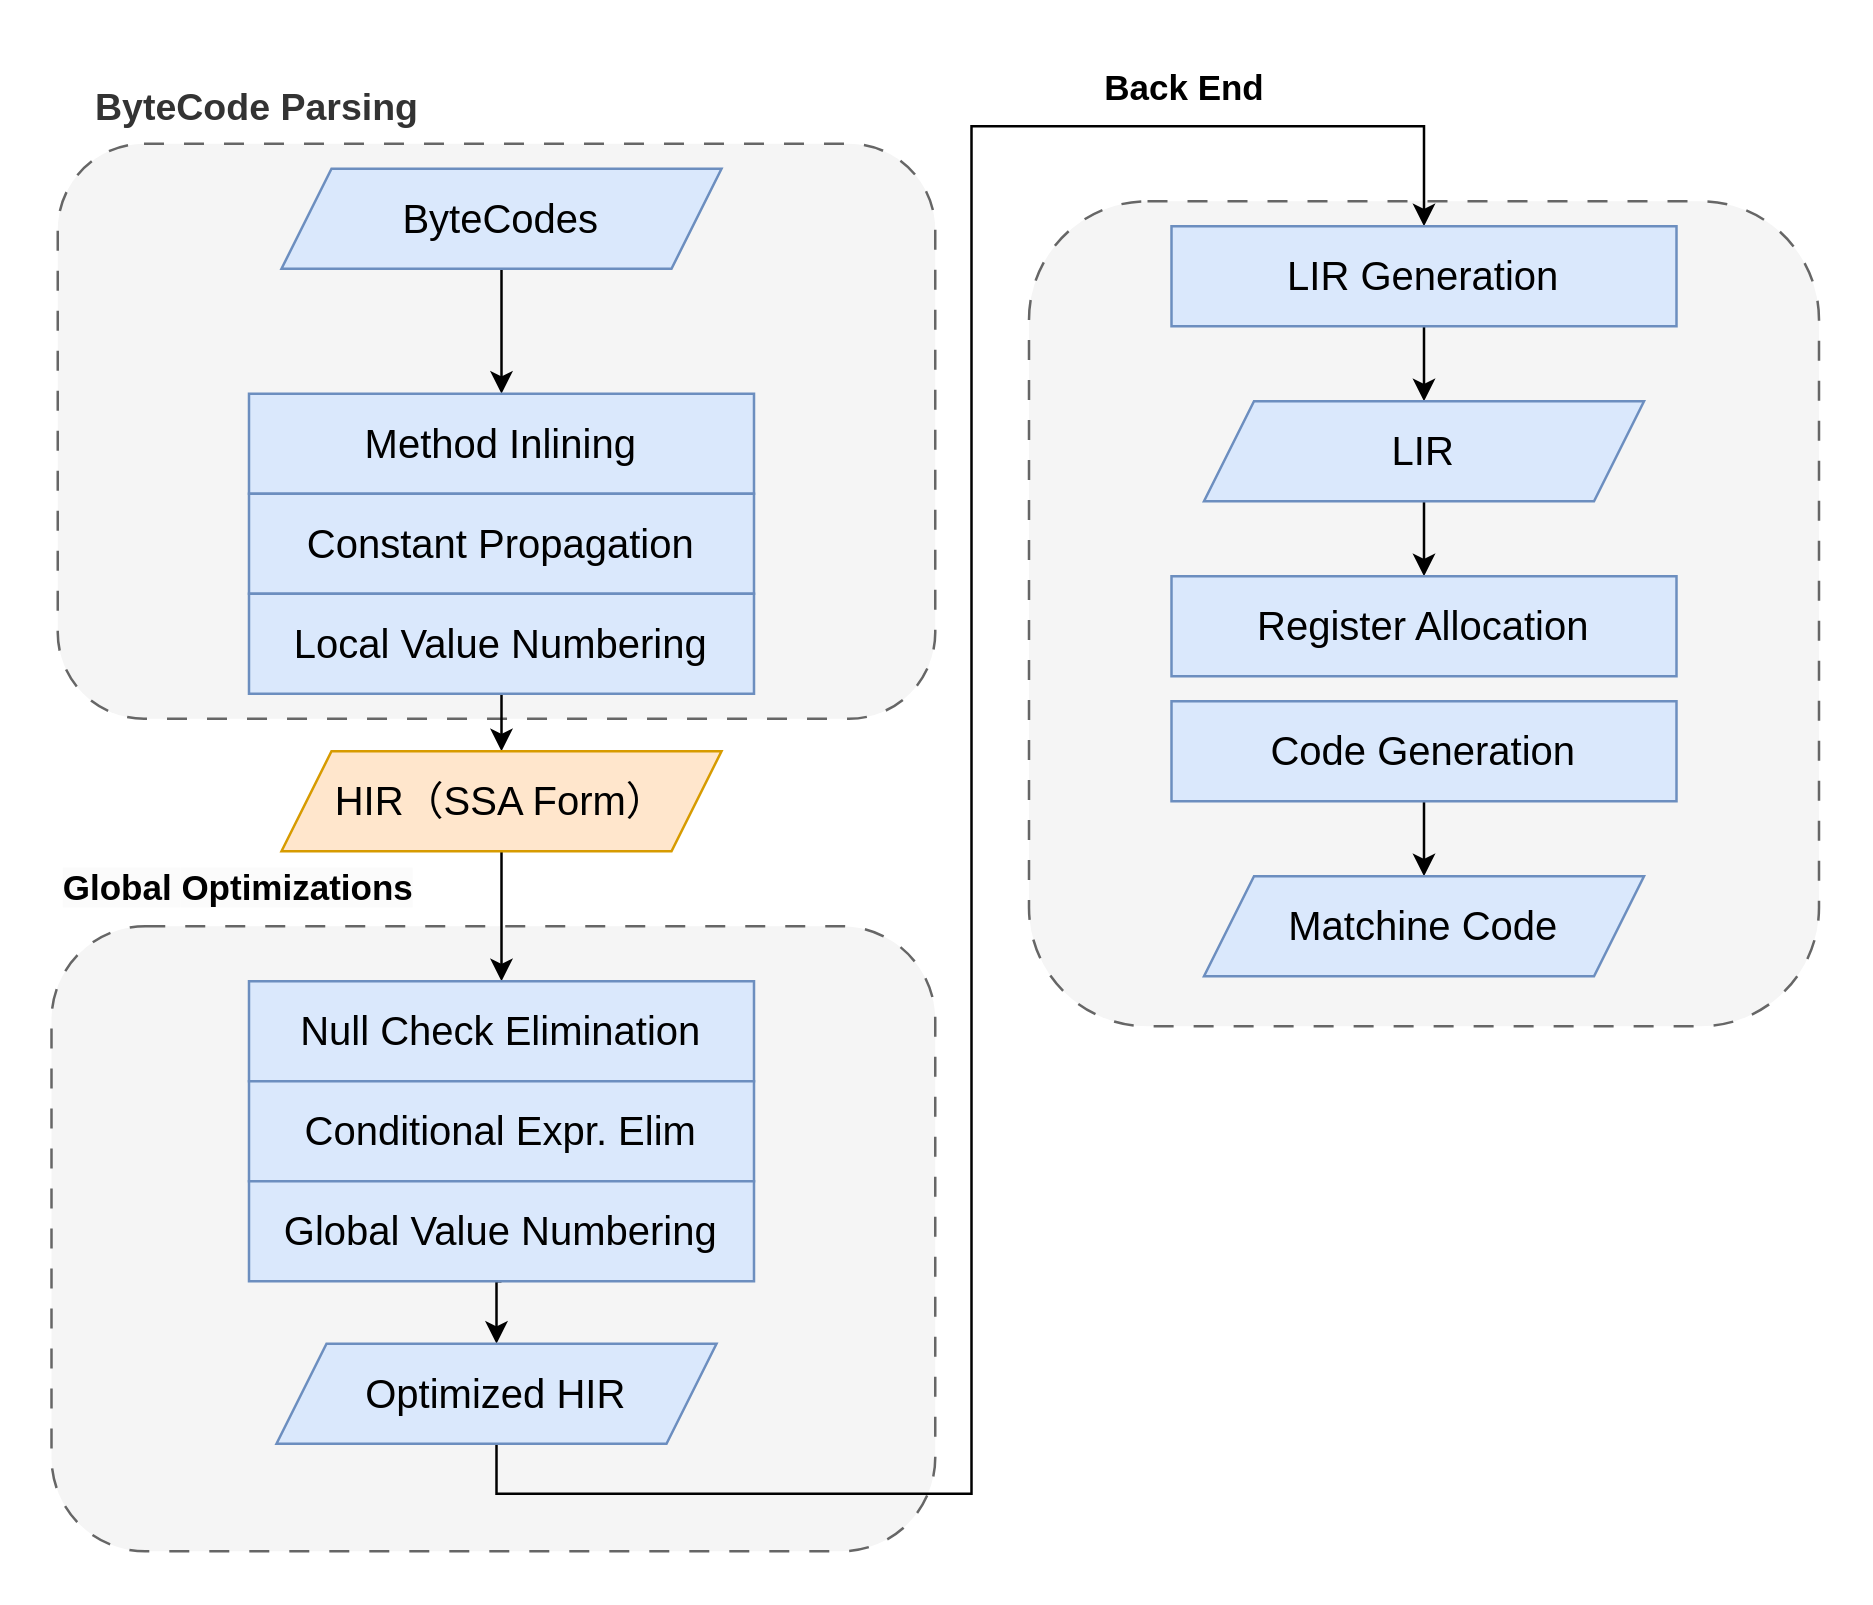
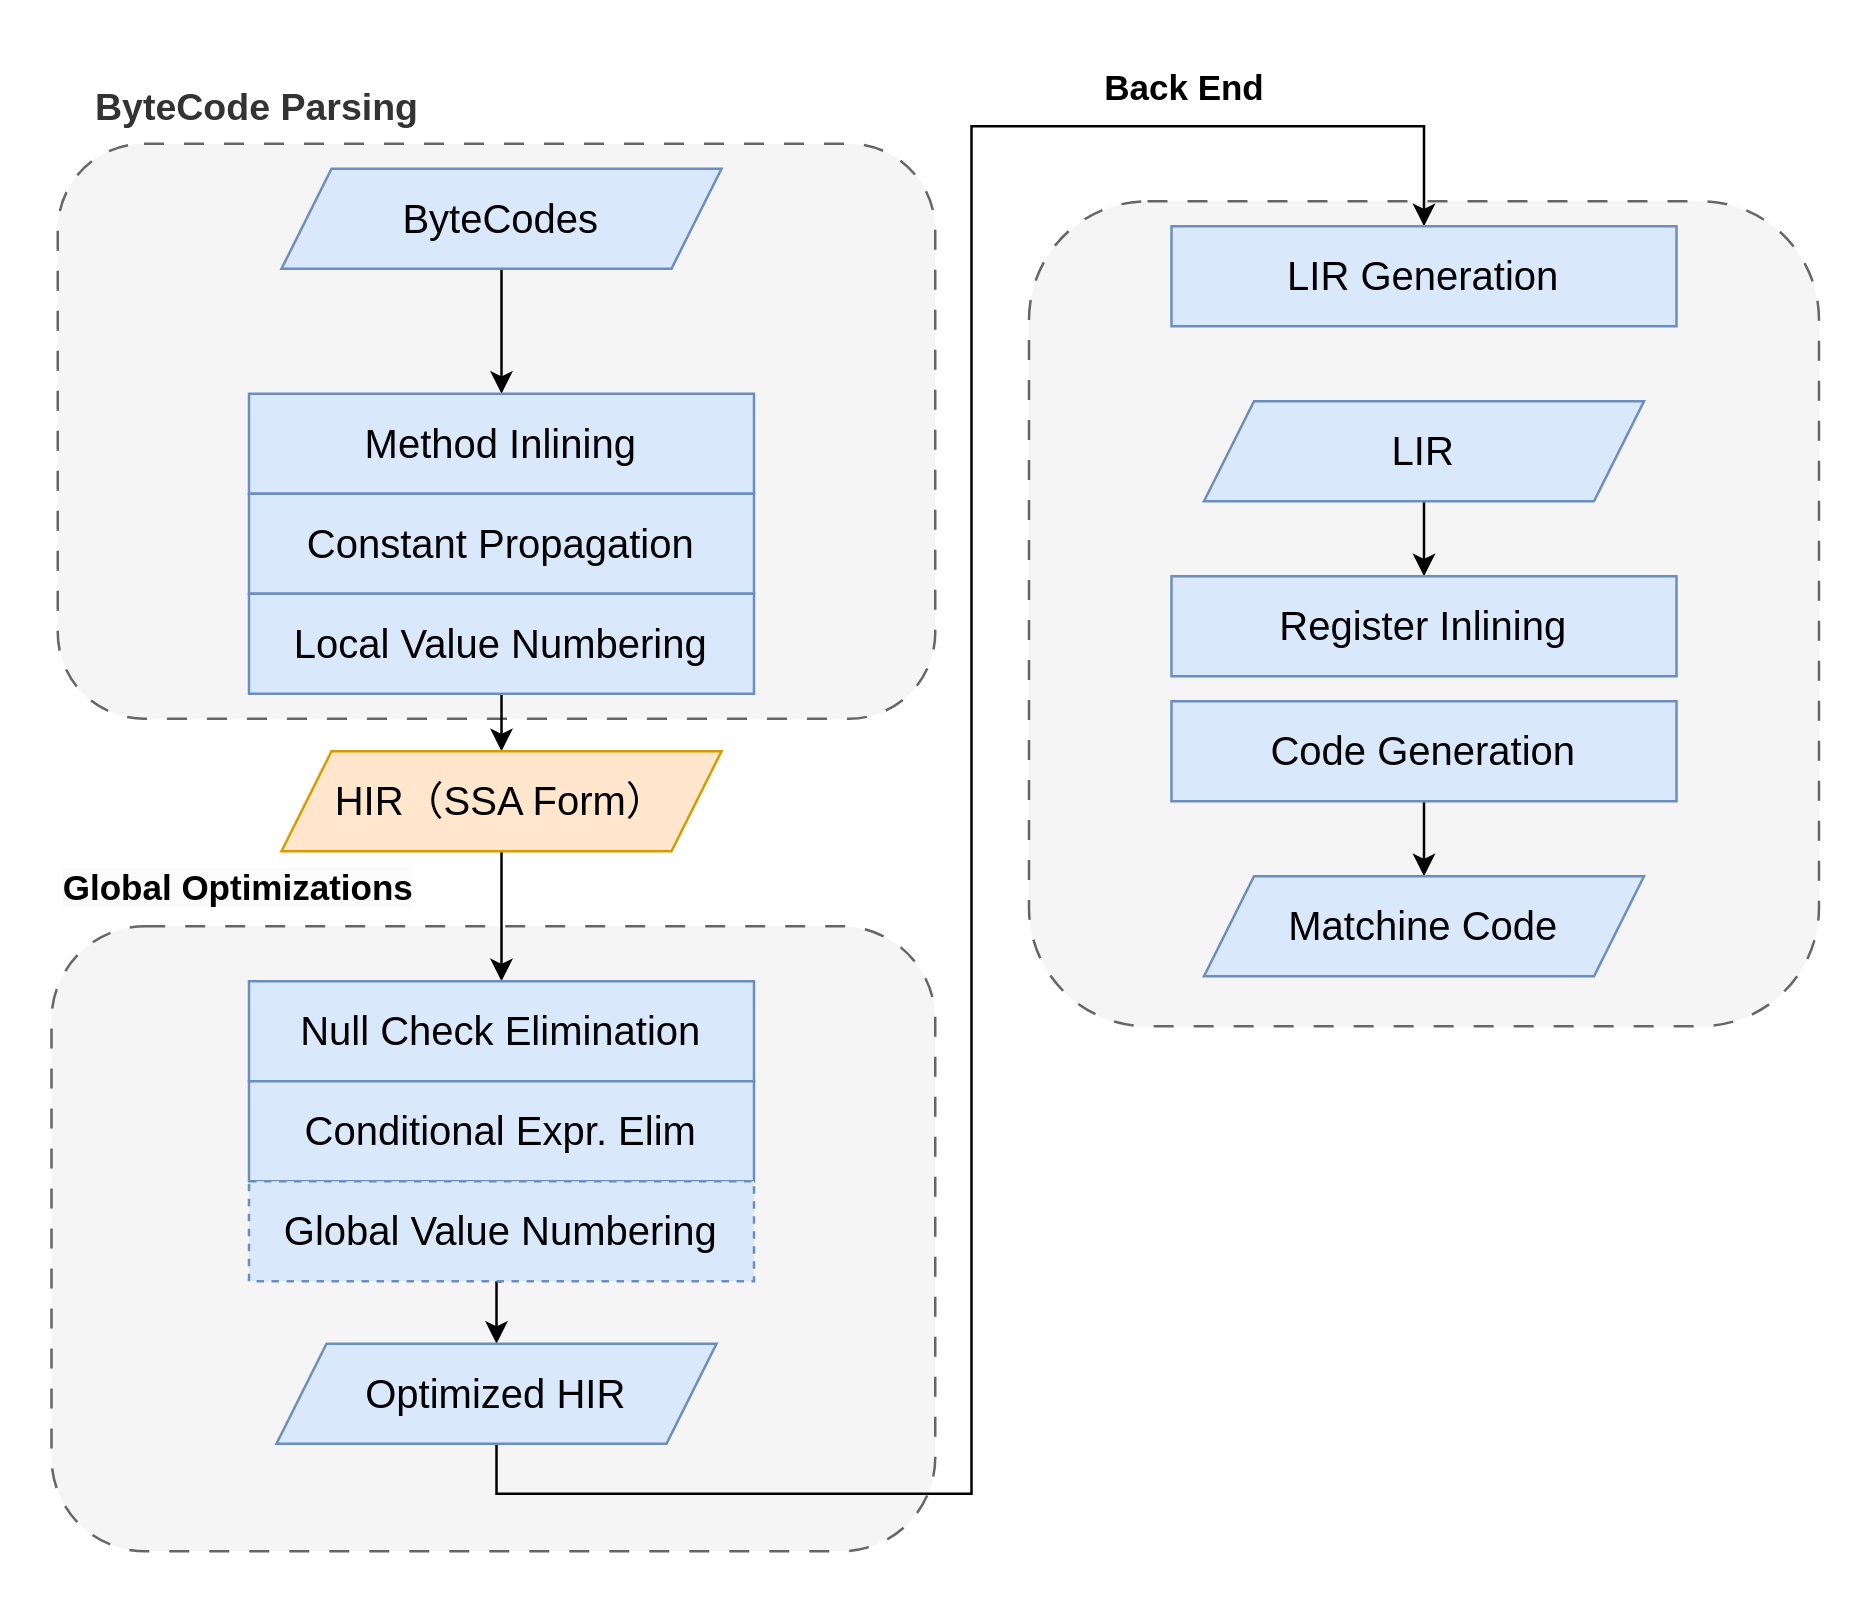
  <mxCell id="0" />
  <mxCell id="1" parent="0" />
  <mxCell id="2" value="" style="rounded=1;whiteSpace=wrap;html=1;align=left;verticalAlign=top;spacing=10;fillColor=#f5f5f5;strokeColor=#666666;fontColor=#333333;dashed=1;dashPattern=8 8;" vertex="1" parent="1"><mxGeometry x="411" y="80" width="316" height="330" as="geometry" /></mxCell>
  <mxCell id="3" value="" style="rounded=1;whiteSpace=wrap;html=1;align=left;verticalAlign=top;spacing=10;fillColor=#f5f5f5;strokeColor=#666666;fontColor=#333333;dashed=1;dashPattern=8 8;" vertex="1" parent="1"><mxGeometry x="20" y="370" width="353.5" height="250" as="geometry" /></mxCell>
  <mxCell id="4" value="" style="rounded=1;whiteSpace=wrap;html=1;align=left;verticalAlign=top;spacing=10;fillColor=#f5f5f5;strokeColor=#666666;fontColor=#333333;dashed=1;dashPattern=8 8;" parent="1" vertex="1"><mxGeometry x="22.5" y="57" width="351" height="230" as="geometry" /></mxCell>
  <mxCell id="5" style="edgeStyle=orthogonalEdgeStyle;rounded=0;orthogonalLoop=1;jettySize=auto;html=1;exitX=0.5;exitY=1;exitDx=0;exitDy=0;entryX=0.5;entryY=0;entryDx=0;entryDy=0;" parent="1" source="6" target="7" edge="1"><mxGeometry relative="1" as="geometry" /></mxCell>
  <mxCell id="6" value="&lt;font style=&quot;font-size: 16px;&quot;&gt;ByteCodes&lt;/font&gt;" style="shape=parallelogram;perimeter=parallelogramPerimeter;whiteSpace=wrap;html=1;fixedSize=1;fillColor=#dae8fc;strokeColor=#6c8ebf;" parent="1" vertex="1"><mxGeometry x="112" y="67" width="176" height="40" as="geometry" /></mxCell>
  <mxCell id="7" value="&lt;font style=&quot;font-size: 16px;&quot;&gt;Method Inlining&lt;/font&gt;" style="rounded=0;whiteSpace=wrap;html=1;fillColor=#dae8fc;strokeColor=#6c8ebf;" parent="1" vertex="1"><mxGeometry x="99" y="157" width="202" height="40" as="geometry" /></mxCell>
  <mxCell id="8" value="&lt;font style=&quot;font-size: 16px;&quot;&gt;Constant Propagation&lt;/font&gt;" style="rounded=0;whiteSpace=wrap;html=1;fillColor=#dae8fc;strokeColor=#6c8ebf;" parent="1" vertex="1"><mxGeometry x="99" y="197" width="202" height="40" as="geometry" /></mxCell>
  <mxCell id="9" style="edgeStyle=orthogonalEdgeStyle;rounded=0;orthogonalLoop=1;jettySize=auto;html=1;exitX=0.5;exitY=1;exitDx=0;exitDy=0;entryX=0.5;entryY=0;entryDx=0;entryDy=0;" parent="1" source="10" target="12" edge="1"><mxGeometry relative="1" as="geometry" /></mxCell>
  <mxCell id="10" value="&lt;font style=&quot;font-size: 16px;&quot;&gt;Local Value Numbering&lt;/font&gt;" style="rounded=0;whiteSpace=wrap;html=1;fillColor=#dae8fc;strokeColor=#6c8ebf;" parent="1" vertex="1"><mxGeometry x="99" y="237" width="202" height="40" as="geometry" /></mxCell>
  <mxCell id="11" style="edgeStyle=orthogonalEdgeStyle;rounded=0;orthogonalLoop=1;jettySize=auto;html=1;exitX=0.5;exitY=1;exitDx=0;exitDy=0;entryX=0.5;entryY=0;entryDx=0;entryDy=0;" edge="1" parent="1" source="12" target="13"><mxGeometry relative="1" as="geometry" /></mxCell>
  <mxCell id="12" value="&lt;font style=&quot;font-size: 16px;&quot;&gt;HIR（SSA Form）&lt;/font&gt;" style="shape=parallelogram;perimeter=parallelogramPerimeter;whiteSpace=wrap;html=1;fixedSize=1;fillColor=#ffe6cc;strokeColor=#d79b00;" parent="1" vertex="1"><mxGeometry x="112" y="300" width="176" height="40" as="geometry" /></mxCell>
  <mxCell id="13" value="&lt;font style=&quot;font-size: 16px;&quot;&gt;Null Check Elimination&lt;/font&gt;" style="rounded=0;whiteSpace=wrap;html=1;fillColor=#dae8fc;strokeColor=#6c8ebf;" parent="1" vertex="1"><mxGeometry x="99" y="392" width="202" height="40" as="geometry" /></mxCell>
  <mxCell id="14" value="&lt;font style=&quot;font-size: 16px;&quot;&gt;Conditional Expr. Elim&lt;/font&gt;" style="rounded=0;whiteSpace=wrap;html=1;fillColor=#dae8fc;strokeColor=#6c8ebf;" parent="1" vertex="1"><mxGeometry x="99" y="432" width="202" height="40" as="geometry" /></mxCell>
  <mxCell id="15" style="edgeStyle=orthogonalEdgeStyle;rounded=0;orthogonalLoop=1;jettySize=auto;html=1;exitX=0.5;exitY=1;exitDx=0;exitDy=0;entryX=0.5;entryY=0;entryDx=0;entryDy=0;" parent="1" source="16" target="18" edge="1"><mxGeometry relative="1" as="geometry" /></mxCell>
- <mxCell id="16" value="&lt;font style=&quot;font-size: 16px;&quot;&gt;Global Value Numbering&lt;/font&gt;" style="rounded=0;whiteSpace=wrap;html=1;fillColor=#dae8fc;strokeColor=#6c8ebf;" parent="1" vertex="1"><mxGeometry x="99" y="472" width="202" height="40" as="geometry" /></mxCell>
+ <mxCell id="16" value="&lt;font style=&quot;font-size: 16px;&quot;&gt;Global Value Numbering&lt;/font&gt;" style="rounded=0;whiteSpace=wrap;html=1;fillColor=#dae8fc;strokeColor=#6c8ebf;dashed=1;" parent="1" vertex="1"><mxGeometry x="99" y="472" width="202" height="40" as="geometry" /></mxCell>
  <mxCell id="17" style="edgeStyle=orthogonalEdgeStyle;rounded=0;orthogonalLoop=1;jettySize=auto;html=1;exitX=0.5;exitY=1;exitDx=0;exitDy=0;entryX=0.5;entryY=0;entryDx=0;entryDy=0;" edge="1" parent="1" source="18" target="20"><mxGeometry relative="1" as="geometry"><Array as="points"><mxPoint x="198" y="597" /><mxPoint x="388" y="597" /><mxPoint x="388" y="50" /><mxPoint x="569" y="50" /></Array></mxGeometry></mxCell>
  <mxCell id="18" value="&lt;font style=&quot;font-size: 16px;&quot;&gt;Optimized HIR&lt;/font&gt;" style="shape=parallelogram;perimeter=parallelogramPerimeter;whiteSpace=wrap;html=1;fixedSize=1;fillColor=#dae8fc;strokeColor=#6c8ebf;" parent="1" vertex="1"><mxGeometry x="110" y="537" width="176" height="40" as="geometry" /></mxCell>
- <mxCell id="19" style="edgeStyle=orthogonalEdgeStyle;rounded=0;orthogonalLoop=1;jettySize=auto;html=1;exitX=0.5;exitY=1;exitDx=0;exitDy=0;entryX=0.5;entryY=0;entryDx=0;entryDy=0;" parent="1" source="20" target="22" edge="1"><mxGeometry relative="1" as="geometry" /></mxCell>
  <mxCell id="20" value="&lt;font style=&quot;font-size: 16px;&quot;&gt;LIR Generation&lt;/font&gt;" style="rounded=0;whiteSpace=wrap;html=1;fillColor=#dae8fc;strokeColor=#6c8ebf;" parent="1" vertex="1"><mxGeometry x="468" y="90" width="202" height="40" as="geometry" /></mxCell>
  <mxCell id="21" style="edgeStyle=orthogonalEdgeStyle;rounded=0;orthogonalLoop=1;jettySize=auto;html=1;exitX=0.5;exitY=1;exitDx=0;exitDy=0;entryX=0.5;entryY=0;entryDx=0;entryDy=0;" parent="1" source="22" target="23" edge="1"><mxGeometry relative="1" as="geometry" /></mxCell>
  <mxCell id="22" value="&lt;font style=&quot;font-size: 16px;&quot;&gt;LIR&lt;/font&gt;" style="shape=parallelogram;perimeter=parallelogramPerimeter;whiteSpace=wrap;html=1;fixedSize=1;fillColor=#dae8fc;strokeColor=#6c8ebf;" parent="1" vertex="1"><mxGeometry x="481" y="160" width="176" height="40" as="geometry" /></mxCell>
- <mxCell id="23" value="&lt;font style=&quot;font-size: 16px;&quot;&gt;Register Allocation&lt;/font&gt;" style="rounded=0;whiteSpace=wrap;html=1;fillColor=#dae8fc;strokeColor=#6c8ebf;" parent="1" vertex="1"><mxGeometry x="468" y="230" width="202" height="40" as="geometry" /></mxCell>
+ <mxCell id="23" value="&lt;font style=&quot;font-size: 16px;&quot;&gt;Register Inlining&lt;/font&gt;" style="rounded=0;whiteSpace=wrap;html=1;fillColor=#dae8fc;strokeColor=#6c8ebf;" parent="1" vertex="1"><mxGeometry x="468" y="230" width="202" height="40" as="geometry" /></mxCell>
  <mxCell id="24" style="edgeStyle=orthogonalEdgeStyle;rounded=0;orthogonalLoop=1;jettySize=auto;html=1;exitX=0.5;exitY=1;exitDx=0;exitDy=0;entryX=0.5;entryY=0;entryDx=0;entryDy=0;" parent="1" source="25" target="26" edge="1"><mxGeometry relative="1" as="geometry" /></mxCell>
  <mxCell id="25" value="&lt;font style=&quot;font-size: 16px;&quot;&gt;Code&amp;nbsp;&lt;/font&gt;&lt;span style=&quot;font-size: 16px;&quot;&gt;Generation&lt;/span&gt;" style="rounded=0;whiteSpace=wrap;html=1;fillColor=#dae8fc;strokeColor=#6c8ebf;" parent="1" vertex="1"><mxGeometry x="468" y="280" width="202" height="40" as="geometry" /></mxCell>
  <mxCell id="26" value="&lt;font style=&quot;font-size: 16px;&quot;&gt;Matchine Code&lt;/font&gt;" style="shape=parallelogram;perimeter=parallelogramPerimeter;whiteSpace=wrap;html=1;fixedSize=1;fillColor=#dae8fc;strokeColor=#6c8ebf;" parent="1" vertex="1"><mxGeometry x="481" y="350" width="176" height="40" as="geometry" /></mxCell>
  <mxCell id="27" value="&lt;font style=&quot;font-size: 15px;&quot;&gt;&lt;font style=&quot;color: rgb(51, 51, 51); text-align: left; text-wrap-mode: wrap;&quot;&gt;ByteCode&amp;nbsp;&lt;/font&gt;&lt;span style=&quot;color: light-dark(rgb(51, 51, 51), rgb(193, 193, 193)); text-align: left; text-wrap-mode: wrap; background-color: transparent;&quot;&gt;Parsing&lt;/span&gt;&lt;/font&gt;" style="text;html=1;align=center;verticalAlign=middle;resizable=0;points=[];autosize=1;strokeColor=none;fillColor=none;fontSize=14;fontStyle=1" vertex="1" parent="1"><mxGeometry x="32" y="27" width="140" height="30" as="geometry" /></mxCell>
  <mxCell id="28" value="&lt;span&gt;&lt;span&gt;&lt;font style=&quot;forced-color-adjust: none; color: rgb(0, 0, 0); font-family: Helvetica; font-style: normal; font-variant-ligatures: normal; font-variant-caps: normal; letter-spacing: normal; orphans: 2; text-align: left; text-indent: 0px; text-transform: none; widows: 2; word-spacing: 0px; -webkit-text-stroke-width: 0px; white-space: normal; background-color: rgb(251, 251, 251); text-decoration-thickness: initial; text-decoration-style: initial; text-decoration-color: initial;&quot;&gt;&lt;span style=&quot;forced-color-adjust: none;&quot;&gt;Global&amp;nbsp;&lt;/span&gt;&lt;/font&gt;&lt;span style=&quot;background-color: light-dark(rgb(251, 251, 251), rgb(21, 21, 21)); color: light-dark(rgb(0, 0, 0), rgb(237, 237, 237));&quot;&gt;Optimizations&lt;/span&gt;&lt;/span&gt;&lt;/span&gt;" style="text;whiteSpace=wrap;html=1;fontStyle=1;fontSize=14;" vertex="1" parent="1"><mxGeometry x="23.25" y="340" width="154.75" height="30" as="geometry" /></mxCell>
  <mxCell id="29" value="&lt;b&gt;&lt;font style=&quot;font-size: 14px;&quot;&gt;Back&amp;nbsp;End&lt;/font&gt;&lt;/b&gt;" style="text;html=1;align=center;verticalAlign=middle;resizable=0;points=[];autosize=1;strokeColor=none;fillColor=none;" vertex="1" parent="1"><mxGeometry x="428" y="20" width="90" height="30" as="geometry" /></mxCell>
